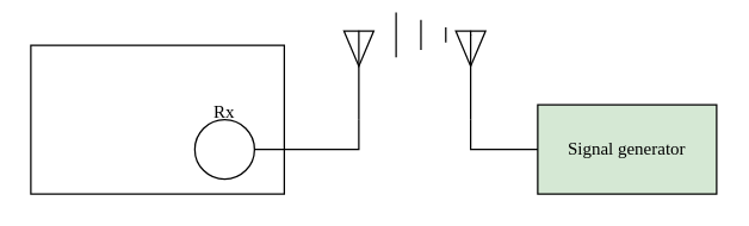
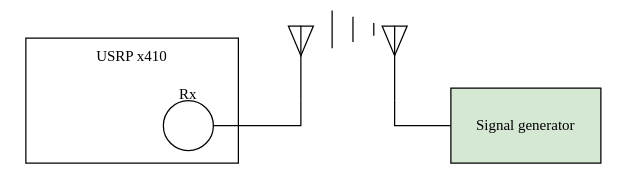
  <mxCell id="0" />
  <mxCell id="1" parent="0" />
  <mxCell id="2" value="" style="rounded=0;whiteSpace=wrap;html=1;fontFamily=modern;fontSource=https%3A%2F%2Fsourceforge.net%2Fprojects%2Fcm-unicode%2F;" vertex="1" parent="1"><mxGeometry x="20" y="30" width="170" height="100" as="geometry" /></mxCell>
+ <mxCell id="3" value="USRP x410" style="text;html=1;align=center;verticalAlign=middle;whiteSpace=wrap;rounded=0;fontFamily=modern;fontSource=https%3A%2F%2Fsourceforge.net%2Fprojects%2Fcm-unicode%2F;" vertex="1" parent="1"><mxGeometry x="50" y="30" width="110" height="30" as="geometry" /></mxCell>
  <mxCell id="4" value="" style="ellipse;whiteSpace=wrap;html=1;aspect=fixed;fontFamily=modern;fontSource=https%3A%2F%2Fsourceforge.net%2Fprojects%2Fcm-unicode%2F;" vertex="1" parent="1"><mxGeometry x="130" y="80" width="40" height="40" as="geometry" /></mxCell>
  <mxCell id="5" value="Rx" style="text;html=1;align=center;verticalAlign=middle;whiteSpace=wrap;rounded=0;fontFamily=modern;fontSource=https%3A%2F%2Fsourceforge.net%2Fprojects%2Fcm-unicode%2F;" vertex="1" parent="1"><mxGeometry x="120" y="60" width="60" height="30" as="geometry" /></mxCell>
  <mxCell id="6" value="" style="verticalLabelPosition=bottom;shadow=0;dashed=0;align=center;html=1;verticalAlign=top;shape=mxgraph.electrical.radio.aerial_-_antenna_2;fontFamily=modern;fontSource=https%3A%2F%2Fsourceforge.net%2Fprojects%2Fcm-unicode%2F;" vertex="1" parent="1"><mxGeometry x="230" y="20" width="20" height="60" as="geometry" /></mxCell>
  <mxCell id="7" style="edgeStyle=orthogonalEdgeStyle;rounded=0;orthogonalLoop=1;jettySize=auto;html=1;exitX=1;exitY=0.5;exitDx=0;exitDy=0;entryX=0.5;entryY=1;entryDx=0;entryDy=0;entryPerimeter=0;endArrow=none;startFill=0;fontFamily=modern;fontSource=https%3A%2F%2Fsourceforge.net%2Fprojects%2Fcm-unicode%2F;" edge="1" parent="1" source="4" target="6"><mxGeometry relative="1" as="geometry" /></mxCell>
  <mxCell id="8" value="" style="verticalLabelPosition=bottom;shadow=0;dashed=0;align=center;html=1;verticalAlign=top;shape=mxgraph.electrical.radio.aerial_-_antenna_2;fontFamily=modern;fontSource=https%3A%2F%2Fsourceforge.net%2Fprojects%2Fcm-unicode%2F;" vertex="1" parent="1"><mxGeometry x="305" y="20" width="20" height="60" as="geometry" /></mxCell>
  <mxCell id="9" value="Signal generator" style="rounded=0;whiteSpace=wrap;html=1;fontFamily=modern;fontSource=https%3A%2F%2Fsourceforge.net%2Fprojects%2Fcm-unicode%2F;fillColor=#d5e8d4;" vertex="1" parent="1"><mxGeometry x="360" y="70" width="120" height="60" as="geometry" /></mxCell>
  <mxCell id="10" style="edgeStyle=orthogonalEdgeStyle;rounded=0;orthogonalLoop=1;jettySize=auto;html=1;exitX=0;exitY=0.5;exitDx=0;exitDy=0;entryX=0.5;entryY=1;entryDx=0;entryDy=0;entryPerimeter=0;endArrow=none;startFill=0;fontFamily=modern;fontSource=https%3A%2F%2Fsourceforge.net%2Fprojects%2Fcm-unicode%2F;" edge="1" parent="1" source="9" target="8"><mxGeometry relative="1" as="geometry" /></mxCell>
  <mxCell id="11" value="" style="shape=mxgraph.arrows2.wedgeArrowDashed2;html=1;bendable=0;startWidth=15.152;stepSize=15;rounded=0;fontFamily=modern;fontSource=https%3A%2F%2Fsourceforge.net%2Fprojects%2Fcm-unicode%2F;" edge="1" parent="1"><mxGeometry width="100" height="100" relative="1" as="geometry"><mxPoint x="265" y="23" as="sourcePoint" /><mxPoint x="315" y="23" as="targetPoint" /></mxGeometry></mxCell>
